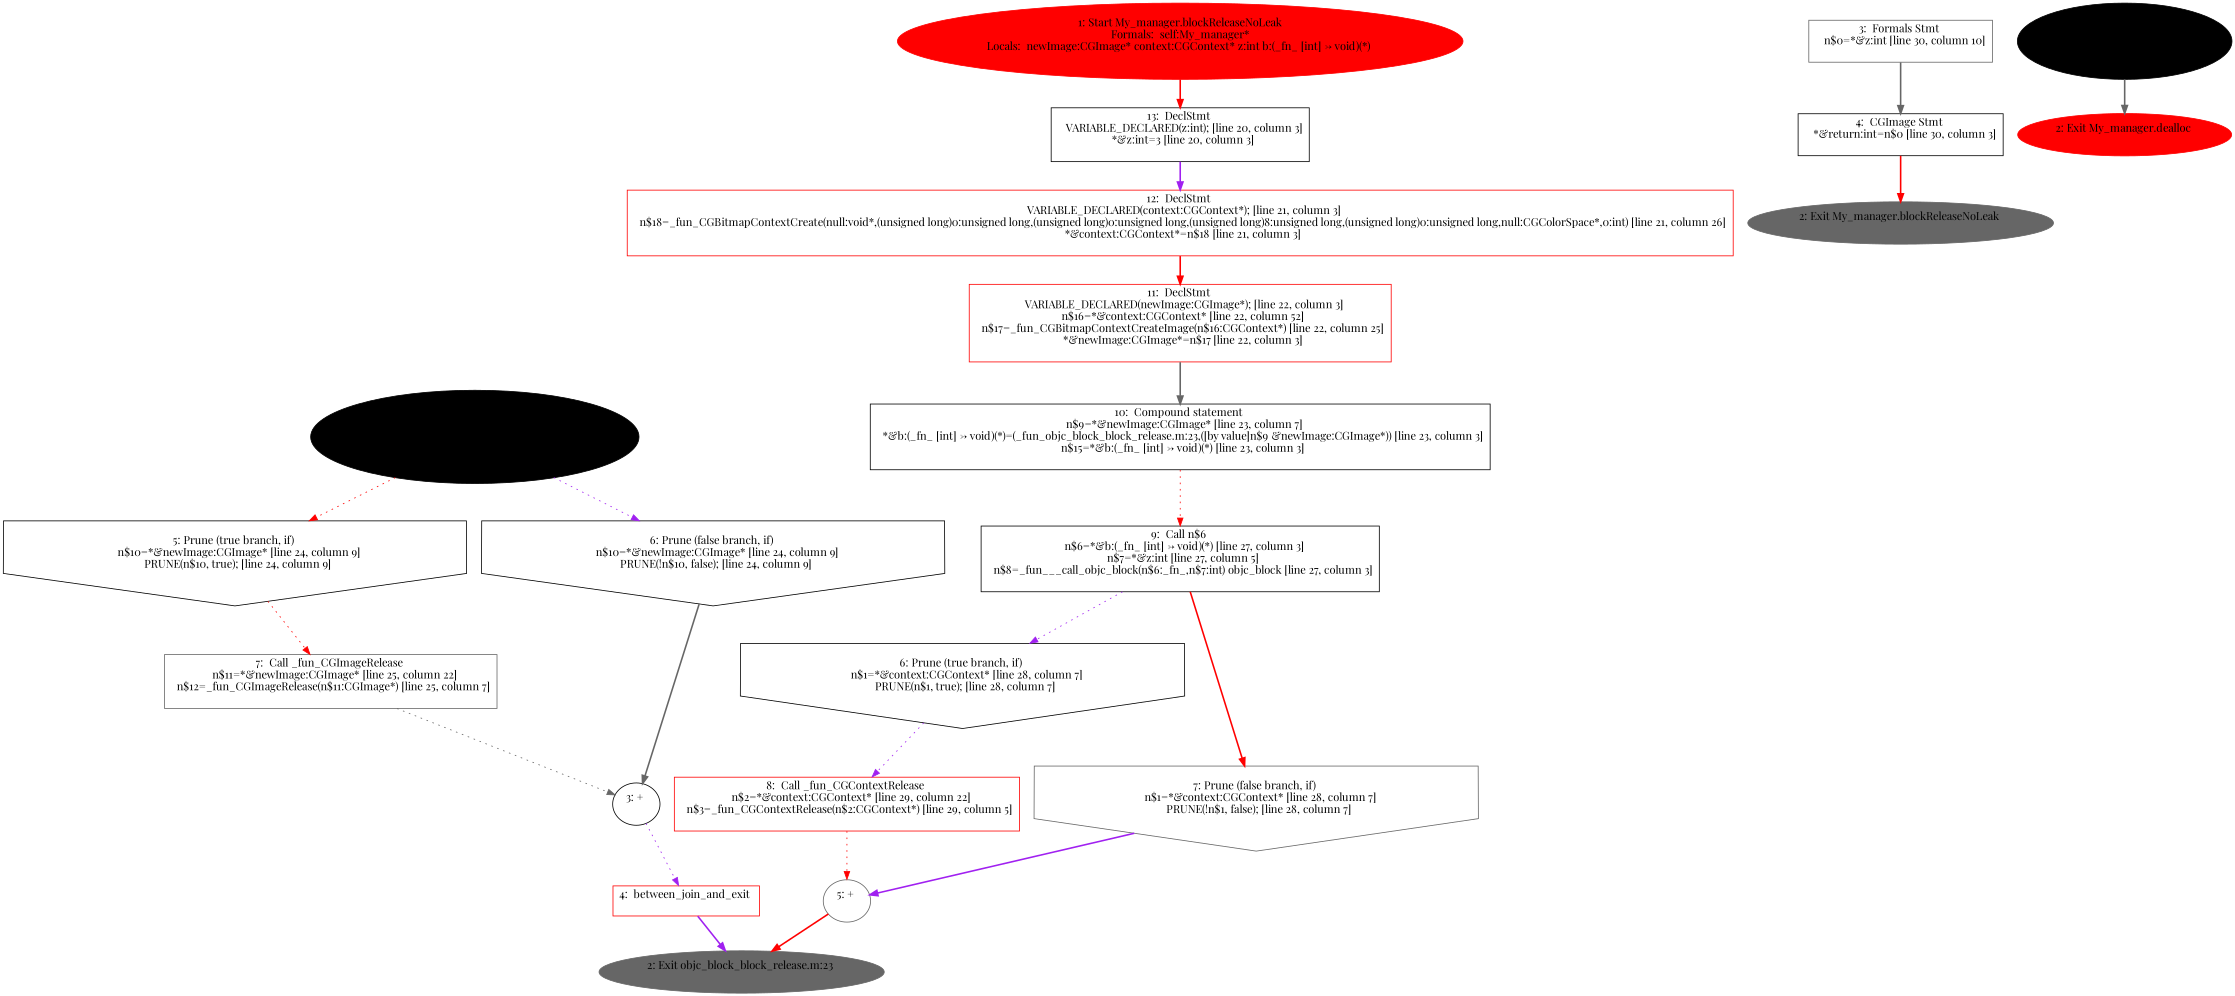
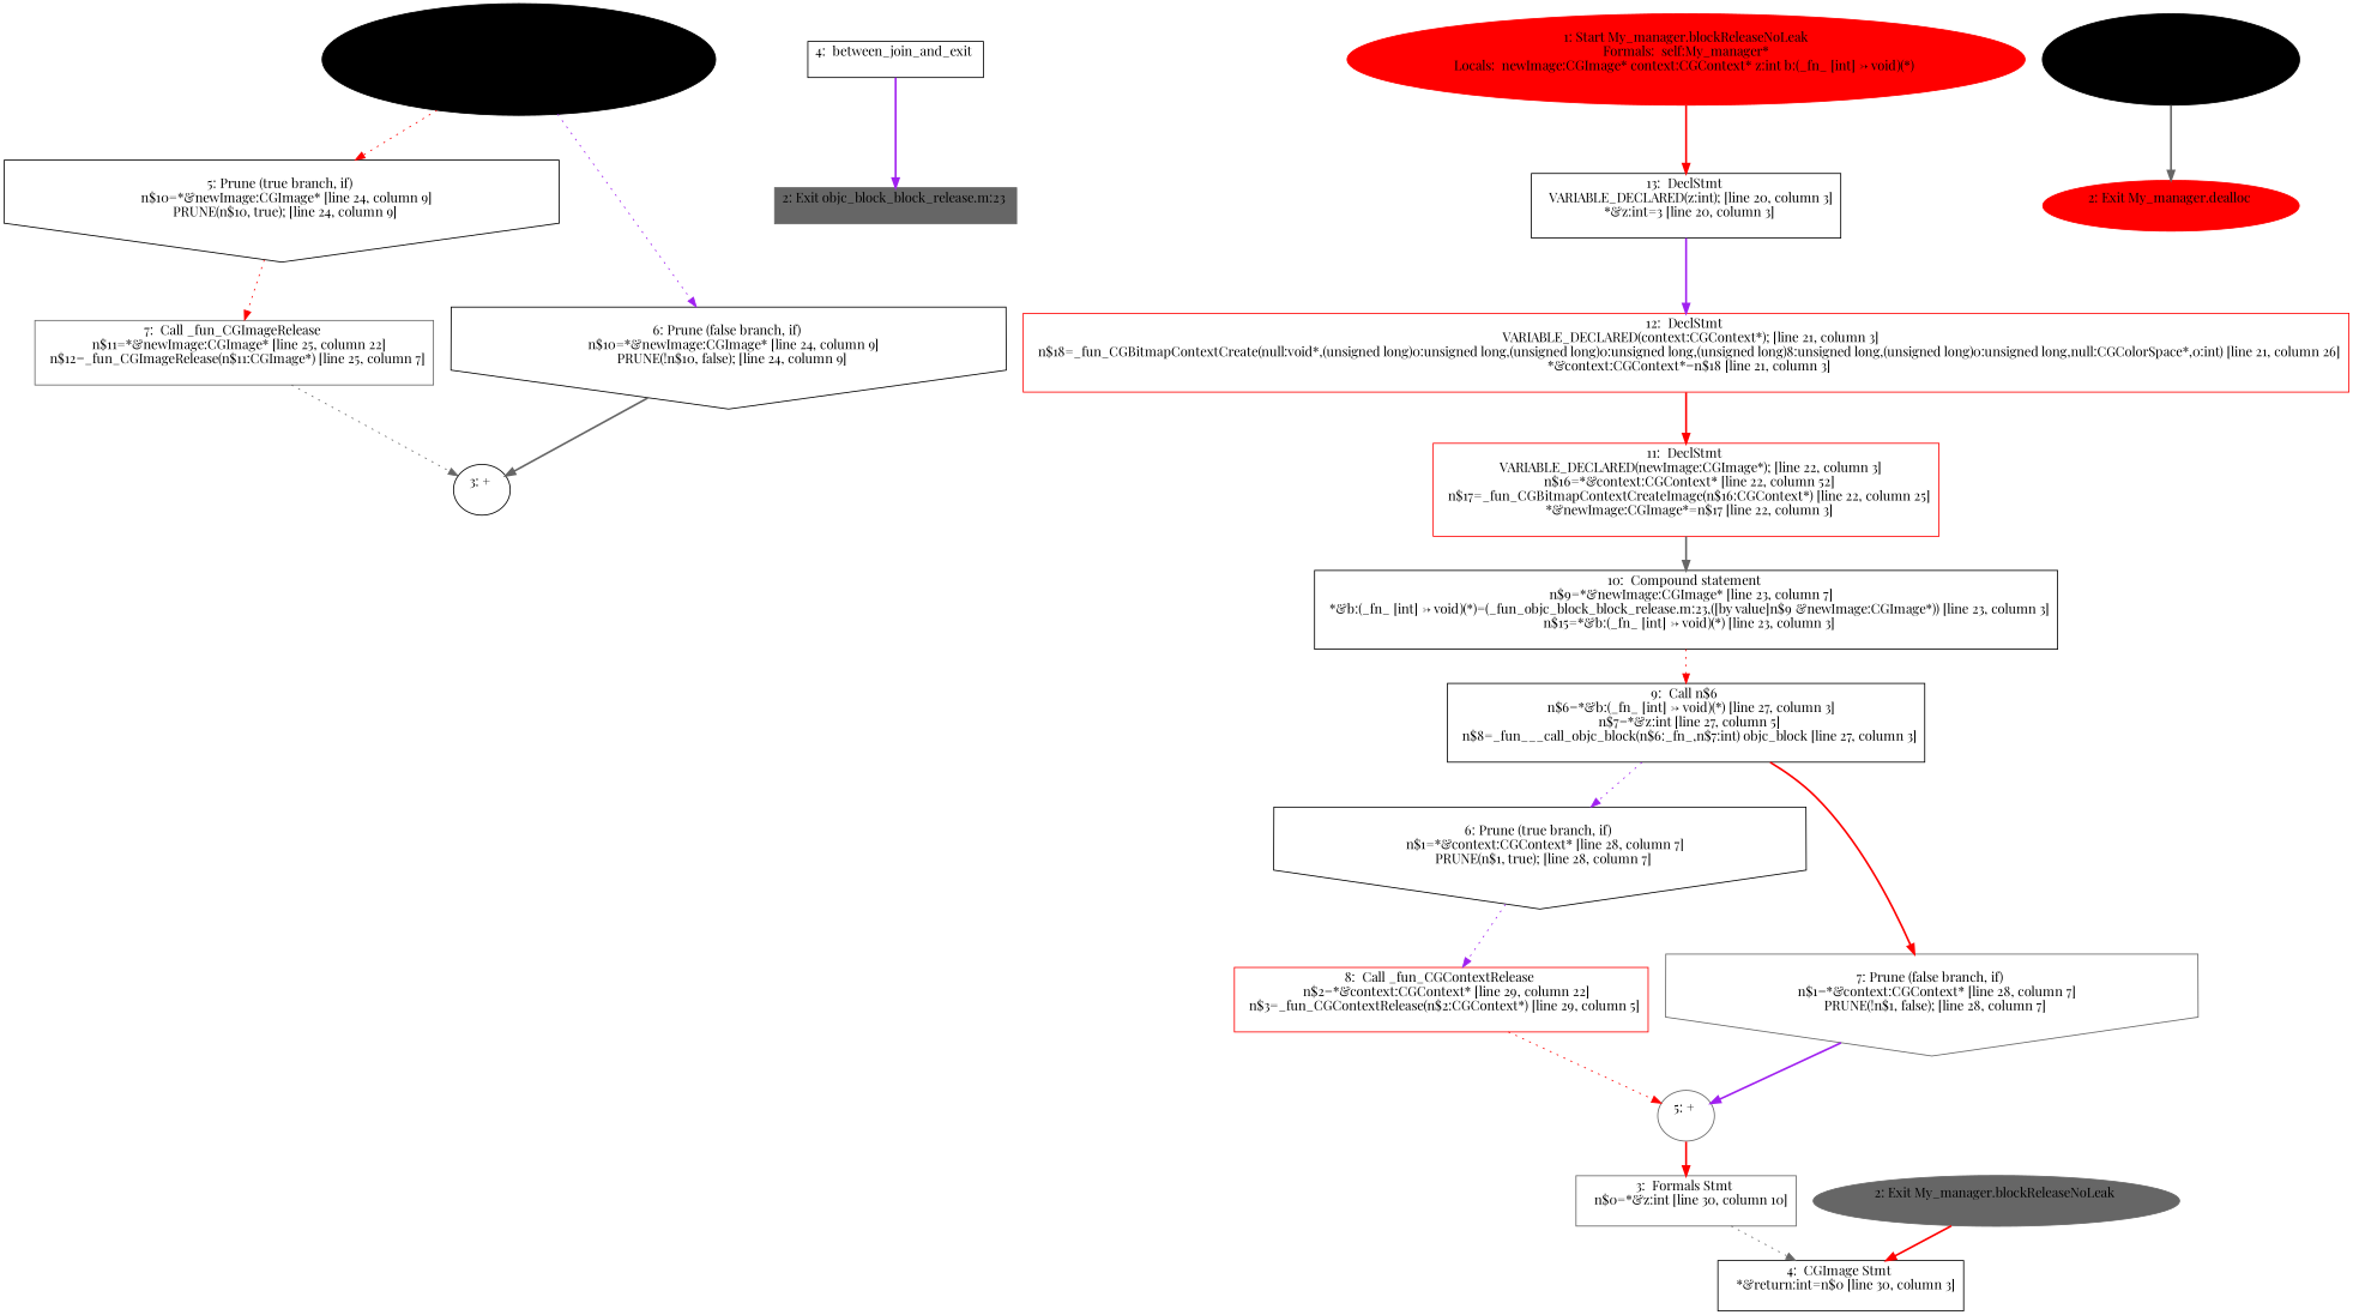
  digraph {
    fontname="Playfair Display"
    node [color=black fontname="Playfair Display" shape=box]
    edge [color=red fontname="Playfair Display" style=bold]
    n1 [label="1: Start objc_block_block_release.m:23\nFormals:  a:int\nLocals: \nCaptured:  [by value]&newImage:CGImage* \n  " style=filled shape=""]
    n2 [label="5: Prune (true branch, if) \n   n$10=*&newImage:CGImage* [line 24, column 9]\n  PRUNE(n$10, true); [line 24, column 9]\n " shape=invhouse]
    n3 [label="6: Prune (false branch, if) \n   n$10=*&newImage:CGImage* [line 24, column 9]\n  PRUNE(!n$10, false); [line 24, column 9]\n " shape=invhouse]
    n4 [color=gray40 label="7:  Call _fun_CGImageRelease \n   n$11=*&newImage:CGImage* [line 25, column 22]\n  n$12=_fun_CGImageRelease(n$11:CGImage*) [line 25, column 7]\n "]
    n5 [label="3: + \n  " shape=""]
-   n6 [color=red label="4:  between_join_and_exit \n  "]
-   n7 [color=gray40 label="2: Exit objc_block_block_release.m:23 \n  " style=filled shape=""]
+   n6 [label="4:  between_join_and_exit \n  "]
+   n7 [color=gray40 label="2: Exit objc_block_block_release.m:23 \n  " style=filled]
    n8 [color=red label="1: Start My_manager.blockReleaseNoLeak\nFormals:  self:My_manager*\nLocals:  newImage:CGImage* context:CGContext* z:int b:(_fn_ [int] -> void)(*) \n  " style=filled shape=""]
    n9 [label="13:  DeclStmt \n   VARIABLE_DECLARED(z:int); [line 20, column 3]\n  *&z:int=3 [line 20, column 3]\n "]
    n10 [color=red label="12:  DeclStmt \n   VARIABLE_DECLARED(context:CGContext*); [line 21, column 3]\n  n$18=_fun_CGBitmapContextCreate(null:void*,(unsigned long)0:unsigned long,(unsigned long)0:unsigned long,(unsigned long)8:unsigned long,(unsigned long)0:unsigned long,null:CGColorSpace*,0:int) [line 21, column 26]\n  *&context:CGContext*=n$18 [line 21, column 3]\n "]
    n11 [color=red label="11:  DeclStmt \n   VARIABLE_DECLARED(newImage:CGImage*); [line 22, column 3]\n  n$16=*&context:CGContext* [line 22, column 52]\n  n$17=_fun_CGBitmapContextCreateImage(n$16:CGContext*) [line 22, column 25]\n  *&newImage:CGImage*=n$17 [line 22, column 3]\n "]
    n12 [color=gray40 label="2: Exit My_manager.blockReleaseNoLeak \n  " style=filled shape=""]
    n13 [color=gray40 label="3:  Formals Stmt \n   n$0=*&z:int [line 30, column 10]\n "]
    n14 [label="4:  CGImage Stmt \n   *&return:int=n$0 [line 30, column 3]\n "]
    n15 [color=gray40 label="5: + \n  " shape=""]
    n16 [label="6: Prune (true branch, if) \n   n$1=*&context:CGContext* [line 28, column 7]\n  PRUNE(n$1, true); [line 28, column 7]\n " shape=invhouse]
    n17 [color=red label="8:  Call _fun_CGContextRelease \n   n$2=*&context:CGContext* [line 29, column 22]\n  n$3=_fun_CGContextRelease(n$2:CGContext*) [line 29, column 5]\n "]
    n18 [color=gray40 label="7: Prune (false branch, if) \n   n$1=*&context:CGContext* [line 28, column 7]\n  PRUNE(!n$1, false); [line 28, column 7]\n " shape=invhouse]
    n19 [label="9:  Call n$6 \n   n$6=*&b:(_fn_ [int] -> void)(*) [line 27, column 3]\n  n$7=*&z:int [line 27, column 5]\n  n$8=_fun___call_objc_block(n$6:_fn_,n$7:int) objc_block [line 27, column 3]\n "]
    n20 [label="10:  Compound statement \n   n$9=*&newImage:CGImage* [line 23, column 7]\n  *&b:(_fn_ [int] -> void)(*)=(_fun_objc_block_block_release.m:23,([by value]n$9 &newImage:CGImage*)) [line 23, column 3]\n  n$15=*&b:(_fn_ [int] -> void)(*) [line 23, column 3]\n "]
    n21 [label="1: Start My_manager.dealloc\nFormals:  self:My_manager*\nLocals:  \n  " style=filled shape=""]
    n22 [color=red label="2: Exit My_manager.dealloc \n  " style=filled shape=""]
    n1 -> n2 [style=dotted]
    n1 -> n3 [color=purple style=dotted]
    n2 -> n4 [style=dotted]
    n3 -> n5 [color=gray40]
    n4 -> n5 [color=gray40 style=dotted]
-   n5 -> n6 [color=purple style=dotted]
    n6 -> n7 [color=purple]
    n8 -> n9
    n9 -> n10 [color=purple]
    n10 -> n11
    n11 -> n20 [color=gray40]
-   n13 -> n14 [color=gray40]
-   n14 -> n12
-   n15 -> n7
+   n13 -> n14 [color=gray40 style=dotted]
+   n12 -> n14
+   n15 -> n13
    n16 -> n17 [color=purple style=dotted]
    n17 -> n15 [style=dotted]
    n18 -> n15 [color=purple]
    n19 -> n16 [color=purple style=dotted]
    n19 -> n18
    n20 -> n19 [style=dotted]
    n21 -> n22 [color=gray40]
  }
